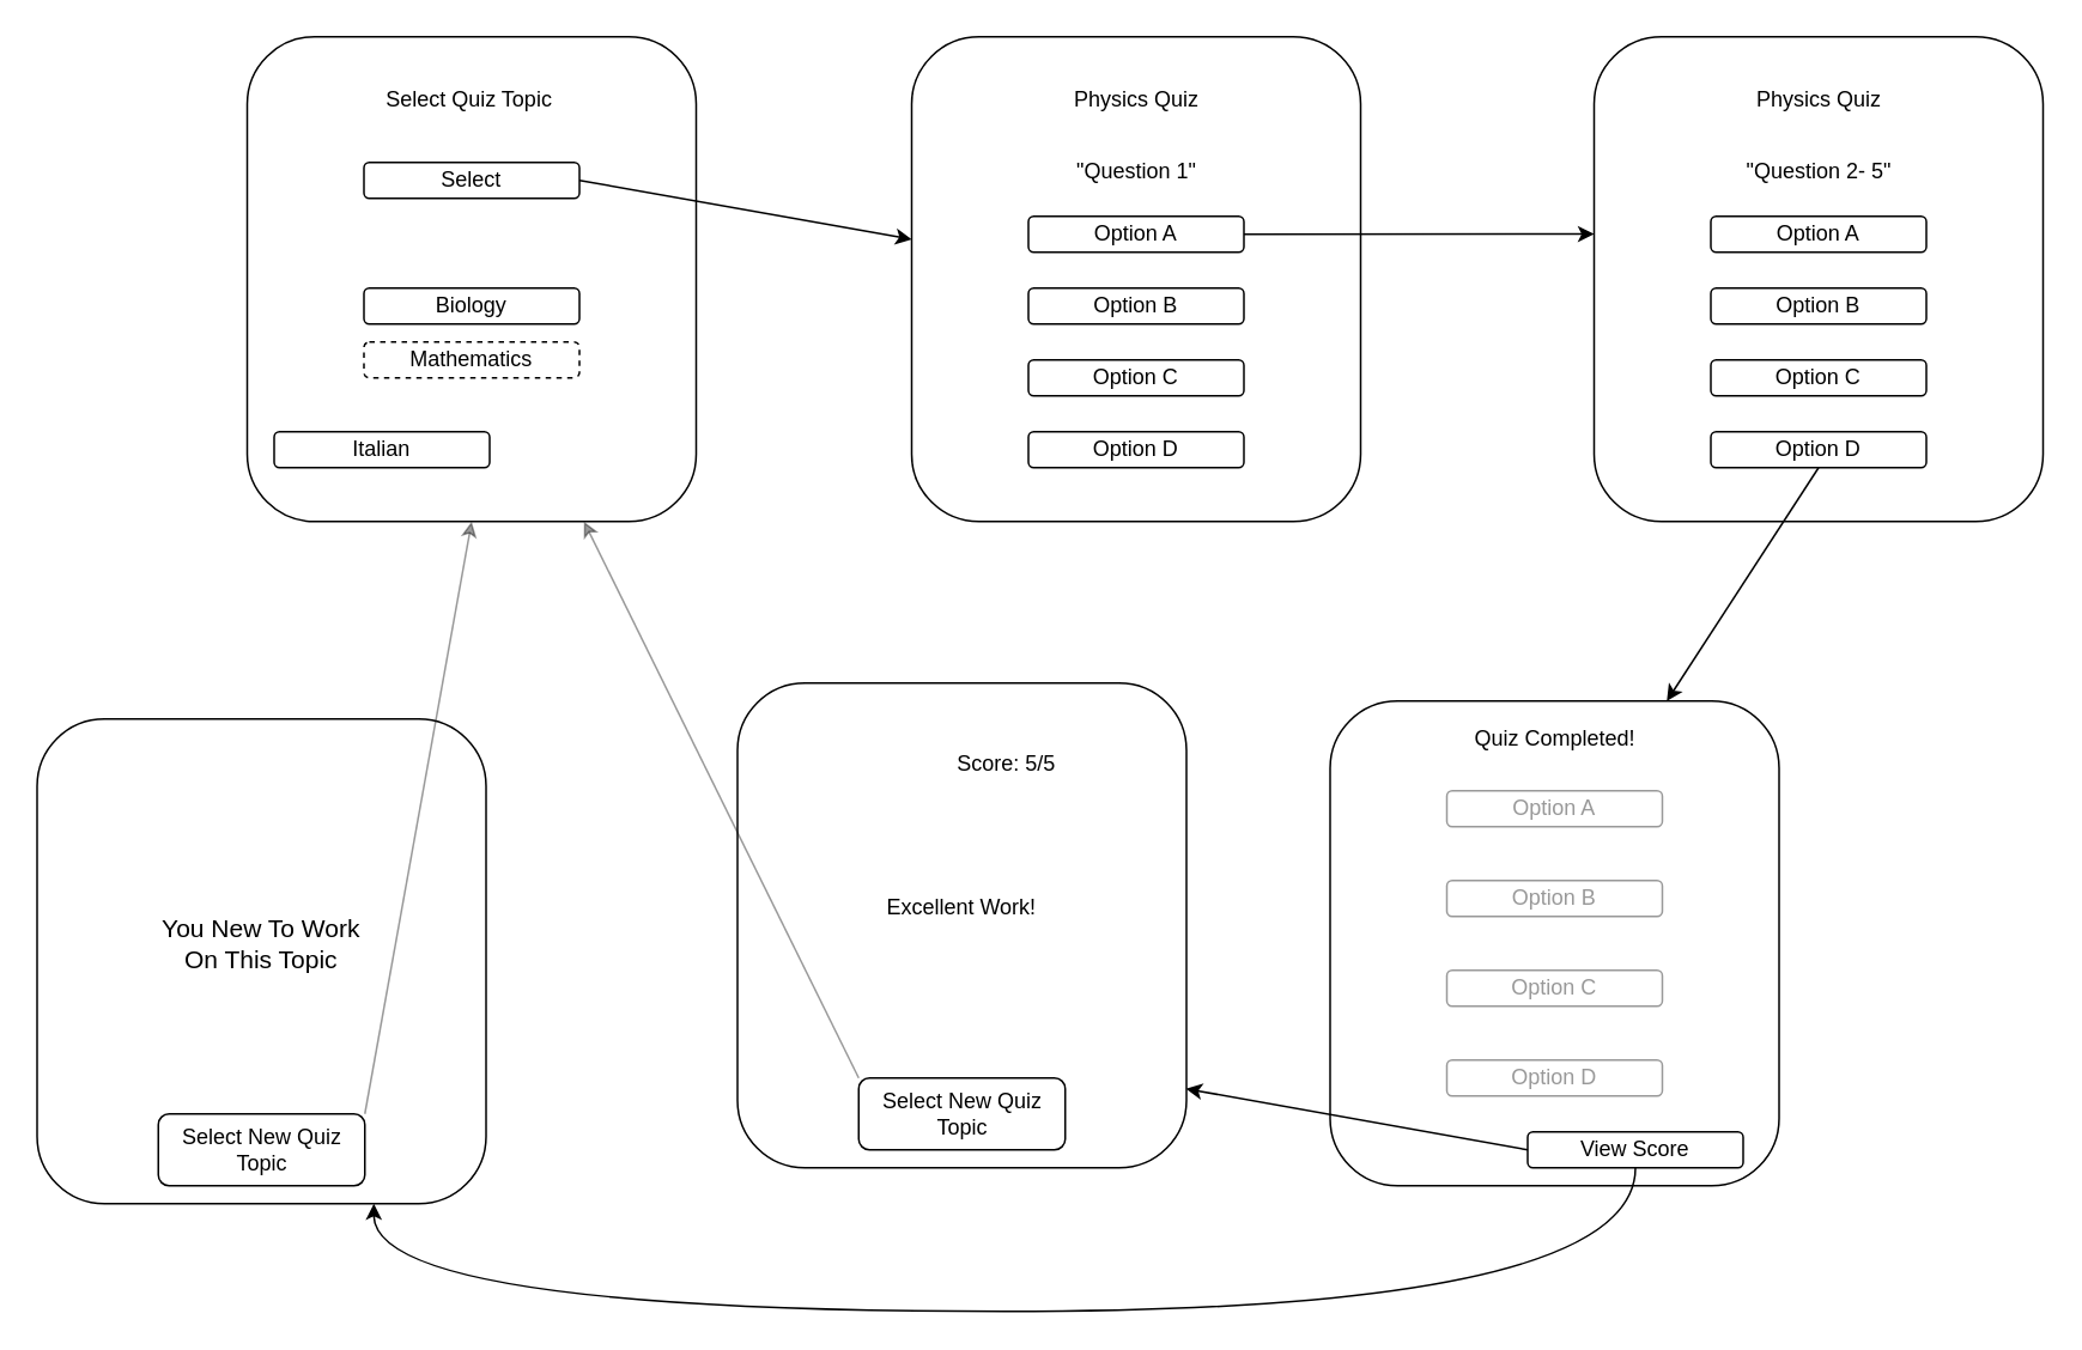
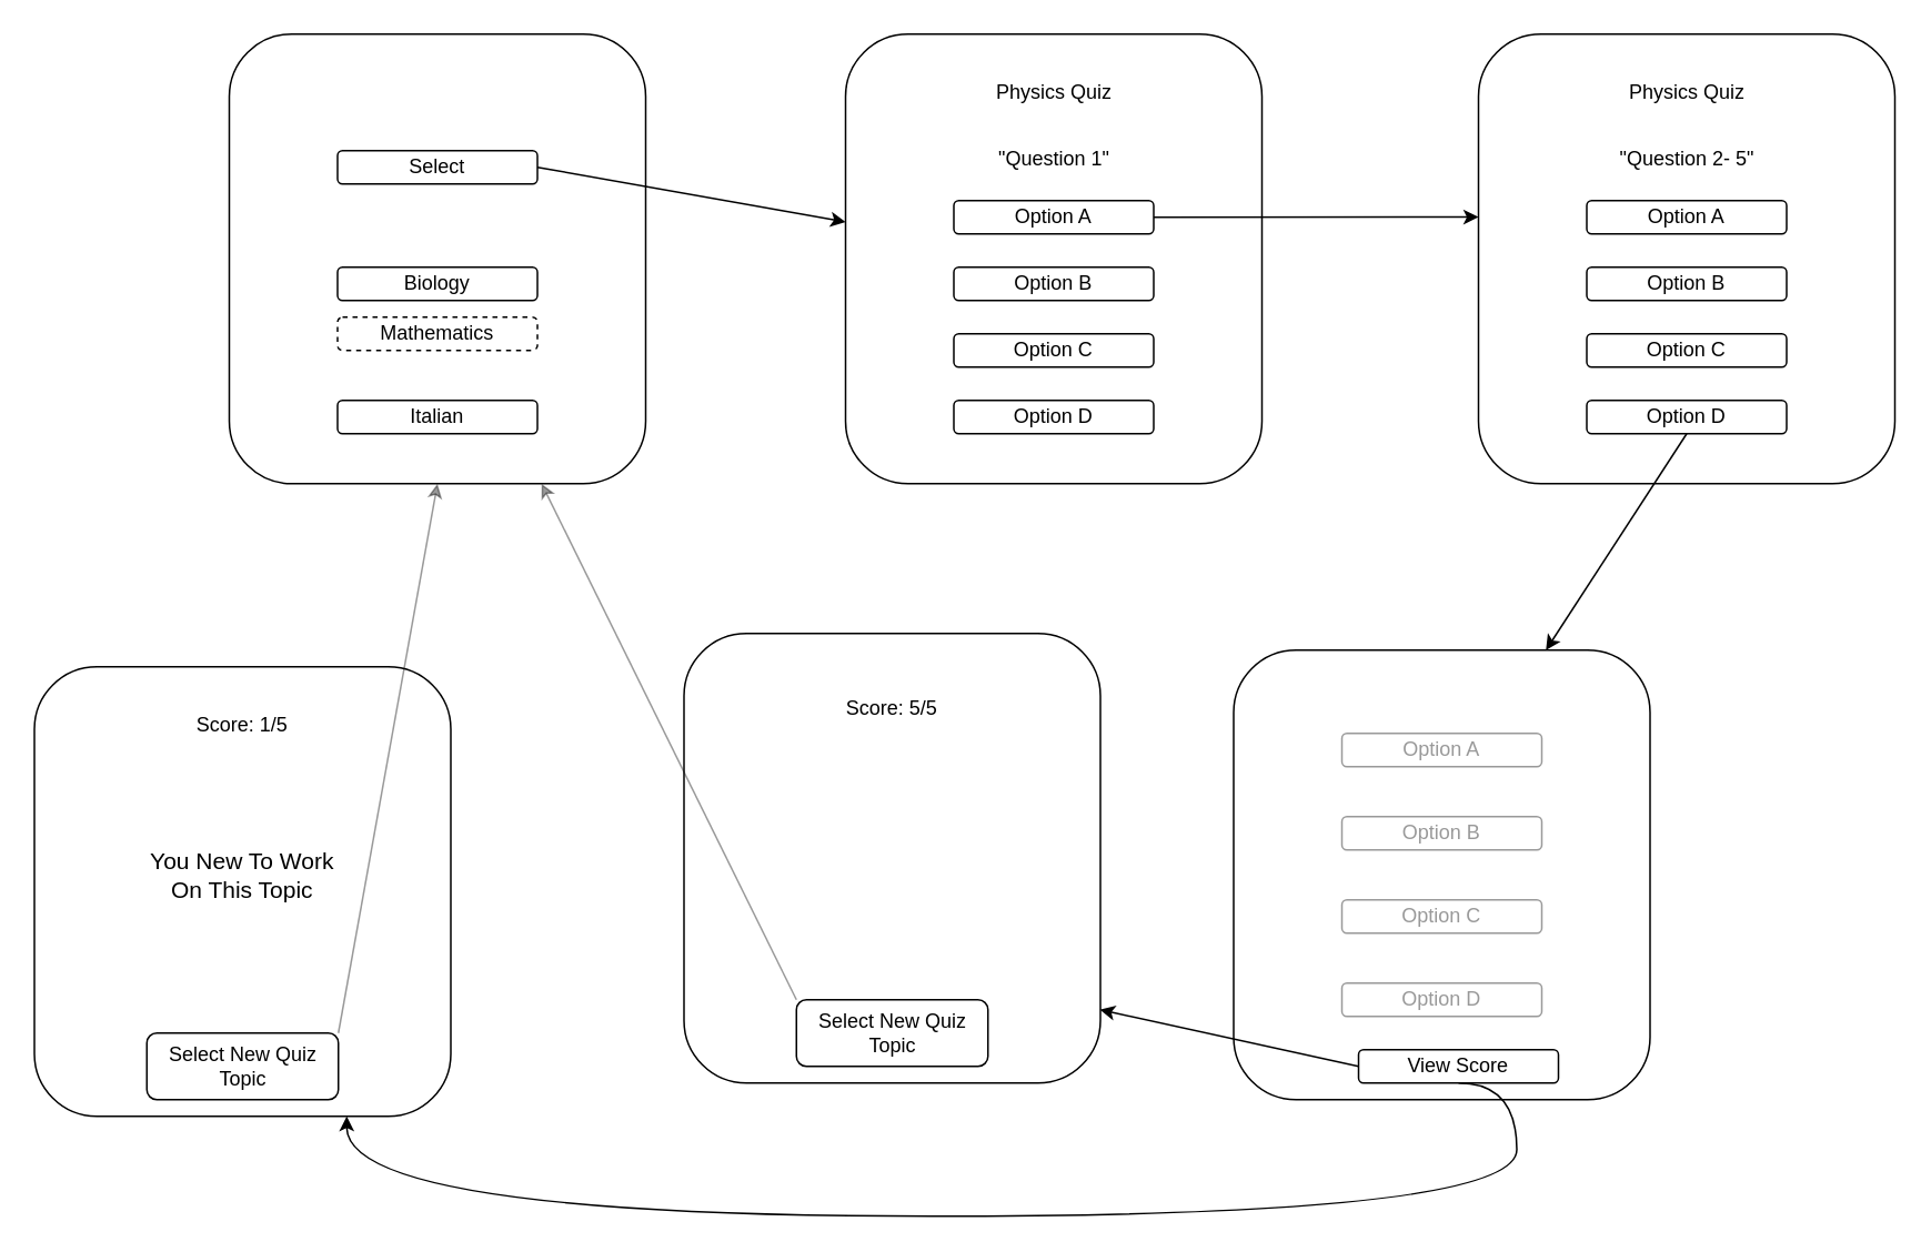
  <mxCell id="0" />
  <mxCell id="1" parent="0" />
  <mxCell id="2" value="" style="rounded=1;whiteSpace=wrap;html=1;" vertex="1" parent="1"><mxGeometry x="137" y="20" width="250" height="270" as="geometry" /></mxCell>
  <mxCell id="3" value="" style="rounded=1;whiteSpace=wrap;html=1;" vertex="1" parent="1"><mxGeometry x="740" y="390" width="250" height="270" as="geometry" /></mxCell>
  <mxCell id="4" value="" style="rounded=1;whiteSpace=wrap;html=1;" vertex="1" parent="1"><mxGeometry x="410" y="380" width="250" height="270" as="geometry" /></mxCell>
  <mxCell id="5" value="" style="rounded=1;whiteSpace=wrap;html=1;" vertex="1" parent="1"><mxGeometry x="507" y="20" width="250" height="270" as="geometry" /></mxCell>
- <mxCell id="6" value="Select Quiz Topic&amp;nbsp;" style="text;html=1;align=center;verticalAlign=middle;resizable=0;points=[];autosize=1;strokeColor=none;fillColor=none;" vertex="1" parent="1"><mxGeometry x="202" y="40" width="120" height="30" as="geometry" /></mxCell>
  <mxCell id="7" value="Select" style="rounded=1;whiteSpace=wrap;html=1;" vertex="1" parent="1"><mxGeometry x="202" y="90" width="120" height="20" as="geometry" /></mxCell>
  <mxCell id="8" value="Biology" style="rounded=1;whiteSpace=wrap;html=1;" vertex="1" parent="1"><mxGeometry x="202" y="160" width="120" height="20" as="geometry" /></mxCell>
  <mxCell id="9" value="Mathematics" style="rounded=1;whiteSpace=wrap;html=1;dashed=1;" vertex="1" parent="1"><mxGeometry x="202" y="190" width="120" height="20" as="geometry" /></mxCell>
- <mxCell id="10" value="Italian" style="rounded=1;whiteSpace=wrap;html=1;" vertex="1" parent="1"><mxGeometry x="152" y="240" width="120" height="20" as="geometry" /></mxCell>
+ <mxCell id="10" value="Italian" style="rounded=1;whiteSpace=wrap;html=1;" vertex="1" parent="1"><mxGeometry x="202" y="240" width="120" height="20" as="geometry" /></mxCell>
  <mxCell id="11" value="Physics Quiz" style="text;html=1;align=center;verticalAlign=middle;resizable=0;points=[];autosize=1;strokeColor=none;fillColor=none;" vertex="1" parent="1"><mxGeometry x="587" y="40" width="90" height="30" as="geometry" /></mxCell>
  <mxCell id="12" value="&quot;Question 1&quot;" style="text;html=1;align=center;verticalAlign=middle;resizable=0;points=[];autosize=1;strokeColor=none;fillColor=none;" vertex="1" parent="1"><mxGeometry x="587" y="80" width="90" height="30" as="geometry" /></mxCell>
  <mxCell id="13" value="Option D" style="rounded=1;whiteSpace=wrap;html=1;" vertex="1" parent="1"><mxGeometry x="572" y="240" width="120" height="20" as="geometry" /></mxCell>
  <mxCell id="14" value="Option C" style="rounded=1;whiteSpace=wrap;html=1;" vertex="1" parent="1"><mxGeometry x="572" y="200" width="120" height="20" as="geometry" /></mxCell>
  <mxCell id="15" value="Option B" style="rounded=1;whiteSpace=wrap;html=1;" vertex="1" parent="1"><mxGeometry x="572" y="160" width="120" height="20" as="geometry" /></mxCell>
  <mxCell id="16" value="Option A" style="rounded=1;whiteSpace=wrap;html=1;" vertex="1" parent="1"><mxGeometry x="572" y="120" width="120" height="20" as="geometry" /></mxCell>
  <mxCell id="17" value="" style="rounded=1;whiteSpace=wrap;html=1;" vertex="1" parent="1"><mxGeometry x="887" y="20" width="250" height="270" as="geometry" /></mxCell>
  <mxCell id="18" value="Physics Quiz" style="text;html=1;align=center;verticalAlign=middle;resizable=0;points=[];autosize=1;strokeColor=none;fillColor=none;" vertex="1" parent="1"><mxGeometry x="967" y="40" width="90" height="30" as="geometry" /></mxCell>
  <mxCell id="19" value="&quot;Question 2- 5&quot;" style="text;html=1;align=center;verticalAlign=middle;resizable=0;points=[];autosize=1;strokeColor=none;fillColor=none;" vertex="1" parent="1"><mxGeometry x="962" y="80" width="100" height="30" as="geometry" /></mxCell>
  <mxCell id="20" value="Option D" style="rounded=1;whiteSpace=wrap;html=1;" vertex="1" parent="1"><mxGeometry x="952" y="240" width="120" height="20" as="geometry" /></mxCell>
  <mxCell id="21" value="Option C" style="rounded=1;whiteSpace=wrap;html=1;" vertex="1" parent="1"><mxGeometry x="952" y="200" width="120" height="20" as="geometry" /></mxCell>
  <mxCell id="22" value="Option B" style="rounded=1;whiteSpace=wrap;html=1;" vertex="1" parent="1"><mxGeometry x="952" y="160" width="120" height="20" as="geometry" /></mxCell>
  <mxCell id="23" value="Option A" style="rounded=1;whiteSpace=wrap;html=1;" vertex="1" parent="1"><mxGeometry x="952" y="120" width="120" height="20" as="geometry" /></mxCell>
- <mxCell id="24" value="Quiz Completed!" style="text;html=1;align=center;verticalAlign=middle;whiteSpace=wrap;rounded=0;" vertex="1" parent="1"><mxGeometry x="817.5" y="396" width="95" height="30" as="geometry" /></mxCell>
  <mxCell id="25" value="&lt;font color=&quot;#999999&quot;&gt;Option A&lt;/font&gt;" style="rounded=1;whiteSpace=wrap;html=1;opacity=40;" vertex="1" parent="1"><mxGeometry x="805" y="440" width="120" height="20" as="geometry" /></mxCell>
  <mxCell id="26" value="&lt;font color=&quot;#999999&quot;&gt;Option C&lt;/font&gt;" style="rounded=1;whiteSpace=wrap;html=1;opacity=40;" vertex="1" parent="1"><mxGeometry x="805" y="540" width="120" height="20" as="geometry" /></mxCell>
  <mxCell id="27" value="&lt;font color=&quot;#999999&quot;&gt;Option B&lt;/font&gt;" style="rounded=1;whiteSpace=wrap;html=1;opacity=40;" vertex="1" parent="1"><mxGeometry x="805" y="490" width="120" height="20" as="geometry" /></mxCell>
  <mxCell id="28" value="&lt;font color=&quot;#999999&quot;&gt;Option D&lt;/font&gt;" style="rounded=1;whiteSpace=wrap;html=1;opacity=40;" vertex="1" parent="1"><mxGeometry x="805" y="590" width="120" height="20" as="geometry" /></mxCell>
- <mxCell id="29" value="View Score" style="rounded=1;whiteSpace=wrap;html=1;" vertex="1" parent="1"><mxGeometry x="850" y="630" width="120" height="20" as="geometry" /></mxCell>
+ <mxCell id="29" value="View Score" style="rounded=1;whiteSpace=wrap;html=1;" vertex="1" parent="1"><mxGeometry x="815" y="630" width="120" height="20" as="geometry" /></mxCell>
  <mxCell id="30" value="" style="rounded=1;whiteSpace=wrap;html=1;" vertex="1" parent="1"><mxGeometry x="20" y="400" width="250" height="270" as="geometry" /></mxCell>
+ <mxCell id="31" value="Score: 1/5" style="text;html=1;align=center;verticalAlign=middle;whiteSpace=wrap;rounded=0;" vertex="1" parent="1"><mxGeometry x="115" y="420" width="60" height="30" as="geometry" /></mxCell>
  <mxCell id="32" value="&lt;font style=&quot;font-size: 14px;&quot;&gt;You New To Work On This Topic&lt;/font&gt;" style="text;html=1;align=center;verticalAlign=middle;whiteSpace=wrap;rounded=0;" vertex="1" parent="1"><mxGeometry x="80" y="510" width="130" height="30" as="geometry" /></mxCell>
- <mxCell id="33" value="Score: 5/5" style="text;html=1;align=center;verticalAlign=middle;whiteSpace=wrap;rounded=0;" vertex="1" parent="1"><mxGeometry x="530" y="410" width="60" height="30" as="geometry" /></mxCell>
- <mxCell id="34" value="Excellent Work!" style="text;html=1;align=center;verticalAlign=middle;whiteSpace=wrap;rounded=0;" vertex="1" parent="1"><mxGeometry x="480" y="490" width="110" height="30" as="geometry" /></mxCell>
+ <mxCell id="33" value="Score: 5/5" style="text;html=1;align=center;verticalAlign=middle;whiteSpace=wrap;rounded=0;" vertex="1" parent="1"><mxGeometry x="505" y="410" width="60" height="30" as="geometry" /></mxCell>
  <mxCell id="35" value="Select New Quiz Topic" style="rounded=1;whiteSpace=wrap;html=1;" vertex="1" parent="1"><mxGeometry x="477.5" y="600" width="115" height="40" as="geometry" /></mxCell>
  <mxCell id="36" value="Select New Quiz Topic" style="rounded=1;whiteSpace=wrap;html=1;" vertex="1" parent="1"><mxGeometry x="87.5" y="620" width="115" height="40" as="geometry" /></mxCell>
  <mxCell id="37" value="" style="endArrow=classic;html=1;rounded=0;exitX=1;exitY=0.5;exitDx=0;exitDy=0;" edge="1" parent="1" source="7" target="5"><mxGeometry width="50" height="50" relative="1" as="geometry"><mxPoint x="422" y="190" as="sourcePoint" /><mxPoint x="472" y="140" as="targetPoint" /></mxGeometry></mxCell>
  <mxCell id="38" value="" style="endArrow=classic;html=1;rounded=0;exitX=1;exitY=0.5;exitDx=0;exitDy=0;entryX=0;entryY=0.407;entryDx=0;entryDy=0;entryPerimeter=0;" edge="1" parent="1" source="16" target="17"><mxGeometry width="50" height="50" relative="1" as="geometry"><mxPoint x="784.5" y="195" as="sourcePoint" /><mxPoint x="834.5" y="145" as="targetPoint" /></mxGeometry></mxCell>
  <mxCell id="39" value="" style="endArrow=classic;html=1;rounded=0;exitX=1;exitY=0;exitDx=0;exitDy=0;entryX=0.5;entryY=1;entryDx=0;entryDy=0;opacity=40;" edge="1" parent="1" source="36" target="2"><mxGeometry width="50" height="50" relative="1" as="geometry"><mxPoint x="-220" y="460" as="sourcePoint" /><mxPoint x="-170" y="410" as="targetPoint" /></mxGeometry></mxCell>
  <mxCell id="40" value="" style="endArrow=classic;html=1;rounded=0;exitX=0;exitY=0;exitDx=0;exitDy=0;entryX=0.75;entryY=1;entryDx=0;entryDy=0;opacity=40;" edge="1" parent="1" source="35" target="2"><mxGeometry width="50" height="50" relative="1" as="geometry"><mxPoint x="460" y="480" as="sourcePoint" /><mxPoint x="510" y="430" as="targetPoint" /></mxGeometry></mxCell>
  <mxCell id="41" value="" style="endArrow=classic;html=1;rounded=0;exitX=0.5;exitY=1;exitDx=0;exitDy=0;entryX=0.75;entryY=0;entryDx=0;entryDy=0;" edge="1" parent="1" source="20" target="3"><mxGeometry width="50" height="50" relative="1" as="geometry"><mxPoint x="730" y="340" as="sourcePoint" /><mxPoint x="780" y="290" as="targetPoint" /></mxGeometry></mxCell>
  <mxCell id="42" value="" style="endArrow=classic;html=1;rounded=0;exitX=0;exitY=0.5;exitDx=0;exitDy=0;entryX=0.999;entryY=0.837;entryDx=0;entryDy=0;entryPerimeter=0;" edge="1" parent="1" source="29" target="4"><mxGeometry width="50" height="50" relative="1" as="geometry"><mxPoint x="640" y="630" as="sourcePoint" /><mxPoint x="690" y="580" as="targetPoint" /></mxGeometry></mxCell>
  <mxCell id="43" value="" style="endArrow=classic;html=1;rounded=0;edgeStyle=orthogonalEdgeStyle;curved=1;entryX=0.75;entryY=1;entryDx=0;entryDy=0;exitX=0.5;exitY=1;exitDx=0;exitDy=0;" edge="1" parent="1" source="29" target="30"><mxGeometry width="50" height="50" relative="1" as="geometry"><mxPoint x="880" y="780" as="sourcePoint" /><mxPoint x="640" y="660" as="targetPoint" /><Array as="points"><mxPoint x="910" y="730" /><mxPoint x="208" y="730" /></Array></mxGeometry></mxCell>
